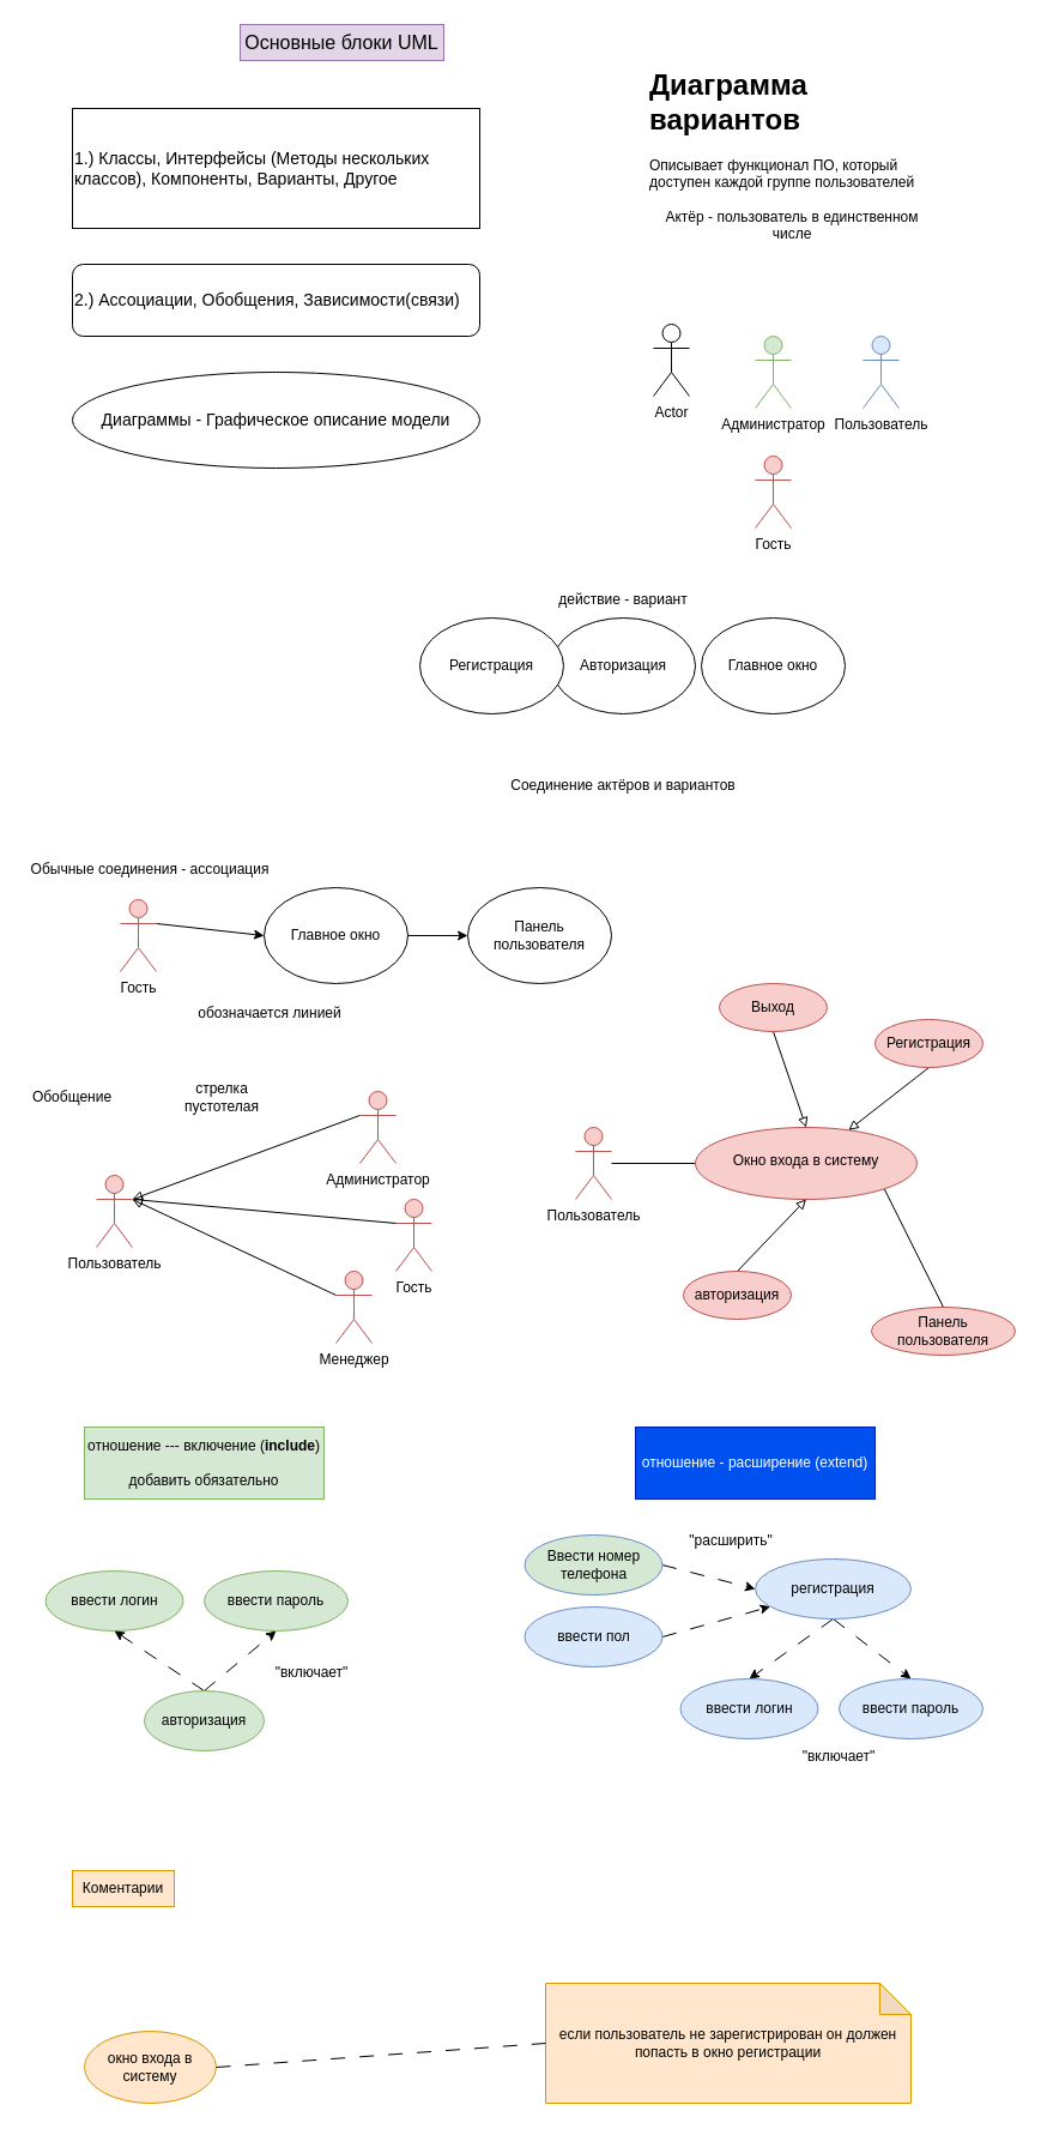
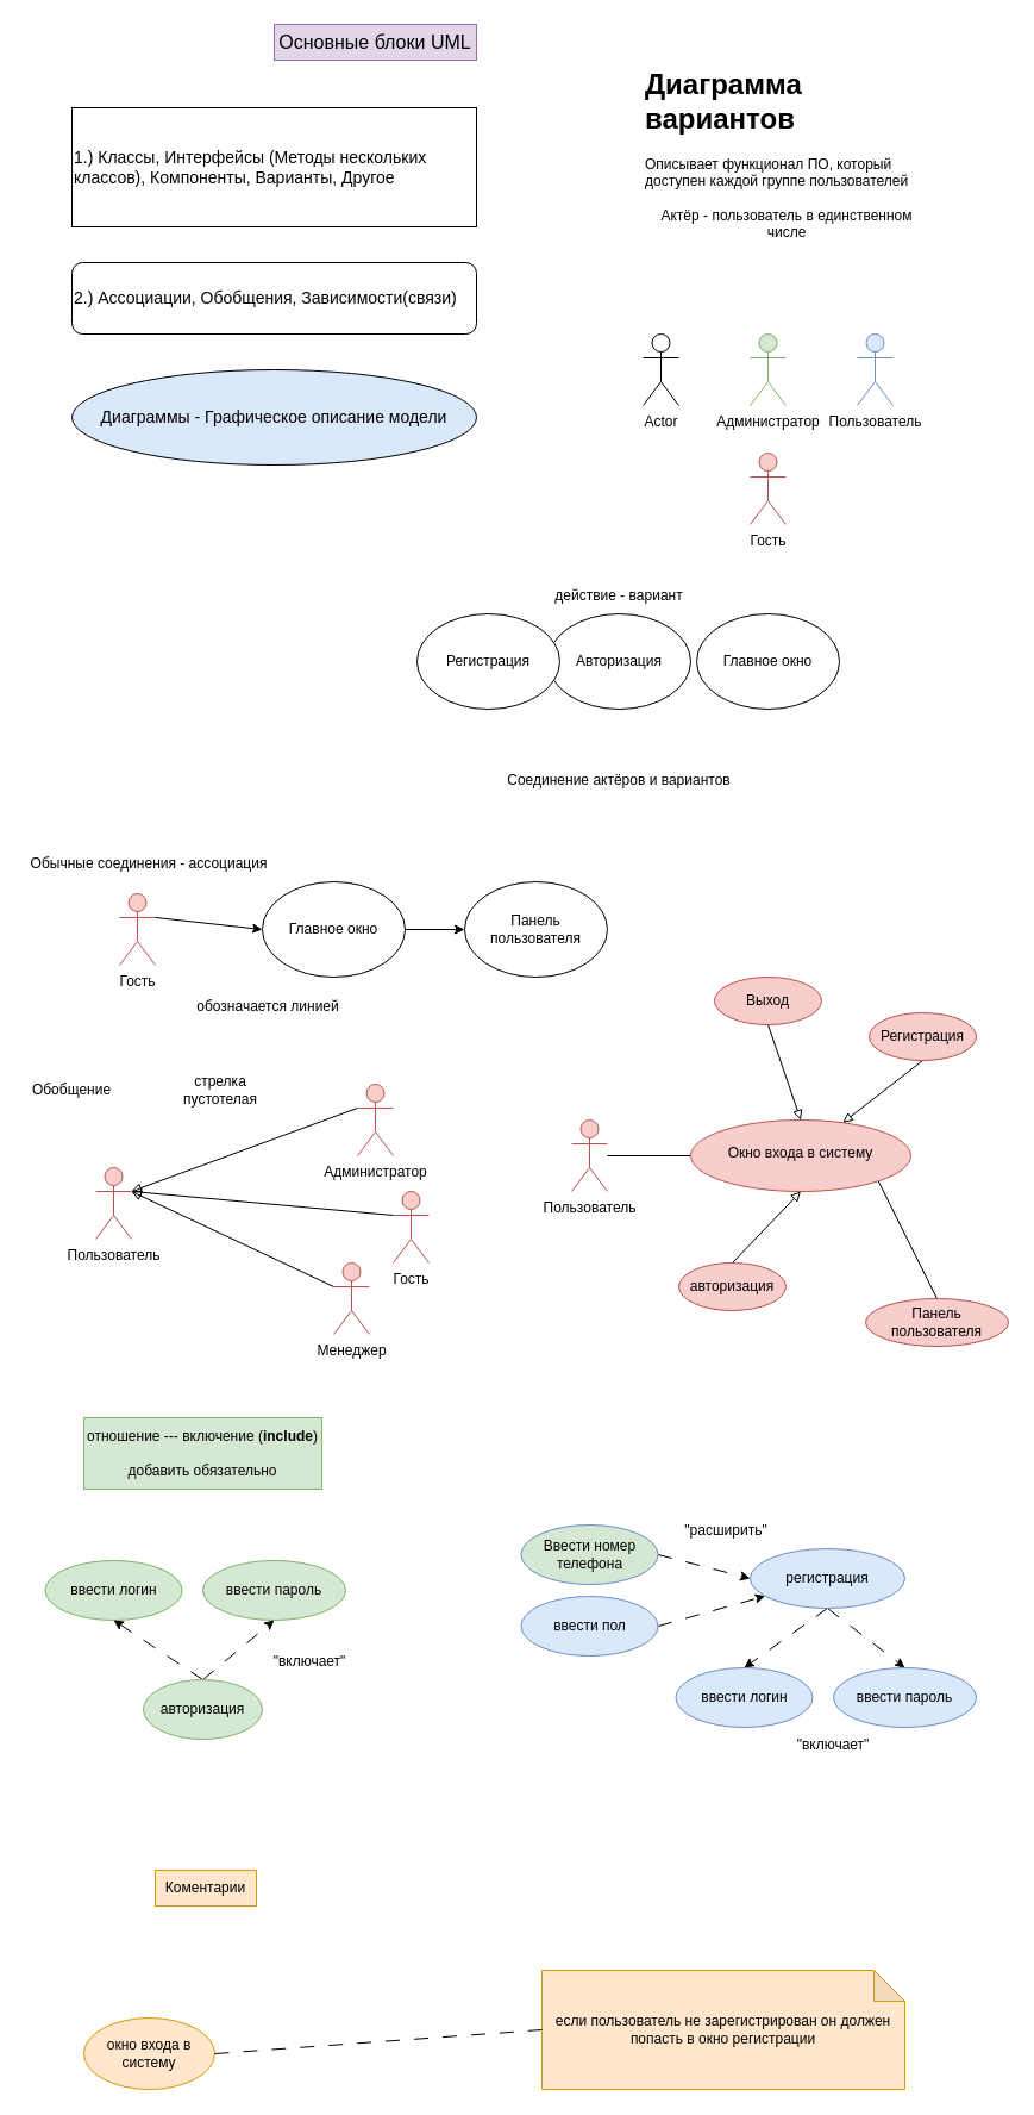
  <mxCell id="0" />
  <mxCell id="1" parent="0" />
- <mxCell id="2" value="Основные блоки UML" style="text;html=1;align=center;verticalAlign=middle;whiteSpace=wrap;rounded=0;fontSize=16;fillColor=#e1d5e7;strokeColor=#9673a6;" parent="1" vertex="1"><mxGeometry x="200" y="20" width="170" height="30" as="geometry" /></mxCell>
+ <mxCell id="2" value="Основные блоки UML" style="text;html=1;align=center;verticalAlign=middle;whiteSpace=wrap;rounded=0;fontSize=16;fillColor=#e1d5e7;strokeColor=#9673a6;" parent="1" vertex="1"><mxGeometry x="230" y="20" width="170" height="30" as="geometry" /></mxCell>
  <mxCell id="3" value="&lt;div style=&quot;&quot;&gt;&lt;span style=&quot;font-size: 14px; background-color: initial;&quot;&gt;1.) Классы,&amp;nbsp;&lt;/span&gt;&lt;span style=&quot;font-size: 14px; background-color: initial;&quot;&gt;Интерфейсы (Методы нескольких классов),&amp;nbsp;&lt;/span&gt;&lt;span style=&quot;font-size: 14px; background-color: initial;&quot;&gt;Компоненты,&amp;nbsp;&lt;/span&gt;&lt;span style=&quot;font-size: 14px; background-color: initial;&quot;&gt;Варианты,&lt;/span&gt;&lt;span style=&quot;font-size: 14px; background-color: initial;&quot;&gt;&amp;nbsp;Другое&lt;/span&gt;&lt;/div&gt;" style="rounded=0;whiteSpace=wrap;html=1;align=left;" parent="1" vertex="1"><mxGeometry x="60" y="90" width="340" height="100" as="geometry" /></mxCell>
  <mxCell id="4" value="&lt;div style=&quot;&quot;&gt;&lt;span style=&quot;font-size: 14px; background-color: initial;&quot;&gt;2.) Ассоциации,&amp;nbsp;&lt;/span&gt;&lt;font style=&quot;font-size: 14px; background-color: initial;&quot;&gt;Обобщения,&amp;nbsp;&lt;/font&gt;&lt;span style=&quot;font-size: 14px; background-color: initial;&quot;&gt;Зависимости(связи)&lt;/span&gt;&lt;/div&gt;" style="rounded=1;whiteSpace=wrap;html=1;align=left;" parent="1" vertex="1"><mxGeometry x="60" y="220" width="340" height="60" as="geometry" /></mxCell>
- <mxCell id="5" value="&lt;font style=&quot;font-size: 14px;&quot;&gt;Диаграммы - Графическое описание модели&lt;/font&gt;" style="ellipse;whiteSpace=wrap;html=1;align=center;" parent="1" vertex="1"><mxGeometry x="60" y="310" width="340" height="80" as="geometry" /></mxCell>
+ <mxCell id="5" value="&lt;font style=&quot;font-size: 14px;&quot;&gt;Диаграммы - Графическое описание модели&lt;/font&gt;" style="ellipse;whiteSpace=wrap;html=1;align=center;fillColor=#dae8fc;" parent="1" vertex="1"><mxGeometry x="60" y="310" width="340" height="80" as="geometry" /></mxCell>
  <mxCell id="6" value="&lt;h1 style=&quot;margin-top: 0px;&quot;&gt;Диаграмма вариантов&lt;/h1&gt;&lt;div&gt;Описывает функционал ПО, который доступен каждой группе пользователей&lt;/div&gt;&lt;div&gt;&lt;br&gt;&lt;/div&gt;&lt;div style=&quot;text-align: center;&quot;&gt;Актёр - пользователь в единственном числе&lt;br&gt;&lt;/div&gt;" style="text;html=1;whiteSpace=wrap;overflow=hidden;rounded=0;" parent="1" vertex="1"><mxGeometry x="540" y="50" width="240" height="180" as="geometry" /></mxCell>
- <mxCell id="7" value="Actor" style="shape=umlActor;verticalLabelPosition=bottom;verticalAlign=top;html=1;" parent="1" vertex="1"><mxGeometry x="545" y="270" width="30" height="60" as="geometry" /></mxCell>
+ <mxCell id="7" value="Actor" style="shape=umlActor;verticalLabelPosition=bottom;verticalAlign=top;html=1;" parent="1" vertex="1"><mxGeometry x="540" y="280" width="30" height="60" as="geometry" /></mxCell>
  <mxCell id="8" value="Гость" style="shape=umlActor;verticalLabelPosition=bottom;verticalAlign=top;html=1;fillColor=#f8cecc;strokeColor=#b85450;" parent="1" vertex="1"><mxGeometry x="630" y="380" width="30" height="60" as="geometry" /></mxCell>
  <mxCell id="9" value="Администратор" style="shape=umlActor;verticalLabelPosition=bottom;verticalAlign=top;html=1;fillColor=#d5e8d4;strokeColor=#82b366;" parent="1" vertex="1"><mxGeometry x="630" y="280" width="30" height="60" as="geometry" /></mxCell>
  <mxCell id="10" value="Пользователь" style="shape=umlActor;verticalLabelPosition=bottom;verticalAlign=top;html=1;fillColor=#dae8fc;strokeColor=#6c8ebf;" parent="1" vertex="1"><mxGeometry x="720" y="280" width="30" height="60" as="geometry" /></mxCell>
  <mxCell id="11" value="Главное окно" style="ellipse;whiteSpace=wrap;html=1;" parent="1" vertex="1"><mxGeometry x="585" y="515" width="120" height="80" as="geometry" /></mxCell>
  <mxCell id="12" value="действие - вариант" style="text;html=1;align=center;verticalAlign=middle;whiteSpace=wrap;rounded=0;" parent="1" vertex="1"><mxGeometry x="455" y="485" width="130" height="30" as="geometry" /></mxCell>
  <mxCell id="13" value="Авторизация" style="ellipse;whiteSpace=wrap;html=1;" parent="1" vertex="1"><mxGeometry x="460" y="515" width="120" height="80" as="geometry" /></mxCell>
  <mxCell id="14" value="Регистрация" style="ellipse;whiteSpace=wrap;html=1;" parent="1" vertex="1"><mxGeometry x="350" y="515" width="120" height="80" as="geometry" /></mxCell>
  <mxCell id="15" value="Соединение актёров и вариантов" style="text;html=1;align=center;verticalAlign=middle;whiteSpace=wrap;rounded=0;" parent="1" vertex="1"><mxGeometry x="415" y="640" width="210" height="30" as="geometry" /></mxCell>
  <mxCell id="16" style="rounded=0;orthogonalLoop=1;jettySize=auto;html=1;exitX=1;exitY=0.333;exitDx=0;exitDy=0;exitPerimeter=0;entryX=0;entryY=0.5;entryDx=0;entryDy=0;" edge="1" parent="1" source="17" target="19"><mxGeometry relative="1" as="geometry" /></mxCell>
  <mxCell id="17" value="Гость" style="shape=umlActor;verticalLabelPosition=bottom;verticalAlign=top;html=1;fillColor=#f8cecc;strokeColor=#b85450;" parent="1" vertex="1"><mxGeometry x="100" y="750" width="30" height="60" as="geometry" /></mxCell>
  <mxCell id="18" style="rounded=0;orthogonalLoop=1;jettySize=auto;html=1;exitX=1;exitY=0.5;exitDx=0;exitDy=0;entryX=0;entryY=0.5;entryDx=0;entryDy=0;" edge="1" parent="1" source="19" target="22"><mxGeometry relative="1" as="geometry" /></mxCell>
  <mxCell id="19" value="Главное окно" style="ellipse;whiteSpace=wrap;html=1;" parent="1" vertex="1"><mxGeometry x="220" y="740" width="120" height="80" as="geometry" /></mxCell>
  <mxCell id="20" value="Обычные соединения - ассоциация" style="text;html=1;align=center;verticalAlign=middle;whiteSpace=wrap;rounded=0;" parent="1" vertex="1"><mxGeometry y="710" width="210" height="30" as="geometry" x="20" /></mxCell>
  <mxCell id="21" value="обозначается линией" style="text;html=1;align=center;verticalAlign=middle;whiteSpace=wrap;rounded=0;" parent="1" vertex="1"><mxGeometry x="160" y="830" width="130" height="30" as="geometry" /></mxCell>
  <mxCell id="22" value="Панель пользователя" style="ellipse;whiteSpace=wrap;html=1;" vertex="1" parent="1"><mxGeometry x="390" y="740" width="120" height="80" as="geometry" /></mxCell>
  <mxCell id="23" value="Обобщение" style="text;html=1;align=center;verticalAlign=middle;whiteSpace=wrap;rounded=0;" vertex="1" parent="1"><mxGeometry y="900" width="80" height="30" as="geometry" x="20" /></mxCell>
  <mxCell id="24" value="Пользователь" style="shape=umlActor;verticalLabelPosition=bottom;verticalAlign=top;html=1;fillColor=#f8cecc;strokeColor=#b85450;" vertex="1" parent="1"><mxGeometry x="80" y="980" width="30" height="60" as="geometry" /></mxCell>
  <mxCell id="25" value="Администратор" style="shape=umlActor;verticalLabelPosition=bottom;verticalAlign=top;html=1;fillColor=#f8cecc;strokeColor=#b85450;" vertex="1" parent="1"><mxGeometry x="300" y="910" width="30" height="60" as="geometry" /></mxCell>
  <mxCell id="26" value="Гость" style="shape=umlActor;verticalLabelPosition=bottom;verticalAlign=top;html=1;fillColor=#f8cecc;strokeColor=#b85450;" vertex="1" parent="1"><mxGeometry x="330" y="1000" width="30" height="60" as="geometry" /></mxCell>
  <mxCell id="27" value="Менеджер" style="shape=umlActor;verticalLabelPosition=bottom;verticalAlign=top;html=1;fillColor=#f8cecc;strokeColor=#b85450;" vertex="1" parent="1"><mxGeometry x="280" y="1060" width="30" height="60" as="geometry" /></mxCell>
  <mxCell id="28" style="rounded=0;orthogonalLoop=1;jettySize=auto;html=1;exitX=1;exitY=0.333;exitDx=0;exitDy=0;exitPerimeter=0;entryX=0;entryY=0.333;entryDx=0;entryDy=0;entryPerimeter=0;endArrow=none;endFill=0;startArrow=block;startFill=0;" edge="1" parent="1" source="24" target="25"><mxGeometry relative="1" as="geometry" /></mxCell>
  <mxCell id="29" style="rounded=0;orthogonalLoop=1;jettySize=auto;html=1;exitX=1;exitY=0.333;exitDx=0;exitDy=0;exitPerimeter=0;entryX=0;entryY=0.333;entryDx=0;entryDy=0;entryPerimeter=0;endArrow=none;endFill=0;startArrow=block;startFill=0;" edge="1" parent="1" source="24" target="26"><mxGeometry relative="1" as="geometry" /></mxCell>
  <mxCell id="30" style="rounded=0;orthogonalLoop=1;jettySize=auto;html=1;exitX=1;exitY=0.333;exitDx=0;exitDy=0;exitPerimeter=0;entryX=0;entryY=0.333;entryDx=0;entryDy=0;entryPerimeter=0;endArrow=none;endFill=0;startArrow=block;startFill=0;" edge="1" parent="1" source="24" target="27"><mxGeometry relative="1" as="geometry" /></mxCell>
  <mxCell id="31" value="" style="rounded=0;orthogonalLoop=1;jettySize=auto;html=1;endArrow=none;endFill=0;" edge="1" parent="1" source="32" target="34"><mxGeometry relative="1" as="geometry" /></mxCell>
  <mxCell id="32" value="Пользователь" style="shape=umlActor;verticalLabelPosition=bottom;verticalAlign=top;html=1;fillColor=#f8cecc;strokeColor=#b85450;" vertex="1" parent="1"><mxGeometry x="480" y="940" width="30" height="60" as="geometry" /></mxCell>
  <mxCell id="33" style="rounded=0;orthogonalLoop=1;jettySize=auto;html=1;exitX=1;exitY=1;exitDx=0;exitDy=0;entryX=0.5;entryY=0;entryDx=0;entryDy=0;endArrow=none;endFill=0;" edge="1" parent="1" source="34" target="42"><mxGeometry relative="1" as="geometry" /></mxCell>
  <mxCell id="34" value="&lt;div&gt;&lt;br&gt;&lt;/div&gt;Окно входа в систему" style="ellipse;whiteSpace=wrap;html=1;verticalAlign=top;fillColor=#f8cecc;strokeColor=#b85450;" vertex="1" parent="1"><mxGeometry x="580" y="940" width="185" height="60" as="geometry" /></mxCell>
  <mxCell id="35" style="rounded=0;orthogonalLoop=1;jettySize=auto;html=1;exitX=0.5;exitY=0;exitDx=0;exitDy=0;entryX=0.5;entryY=1;entryDx=0;entryDy=0;endArrow=block;endFill=0;" edge="1" parent="1" source="36" target="34"><mxGeometry relative="1" as="geometry" /></mxCell>
  <mxCell id="36" value="авторизация" style="ellipse;whiteSpace=wrap;html=1;fillColor=#f8cecc;strokeColor=#b85450;" vertex="1" parent="1"><mxGeometry x="570" y="1060" width="90" height="40" as="geometry" /></mxCell>
  <mxCell id="37" style="rounded=0;orthogonalLoop=1;jettySize=auto;html=1;exitX=0.5;exitY=1;exitDx=0;exitDy=0;endArrow=block;endFill=0;" edge="1" parent="1" source="38" target="34"><mxGeometry relative="1" as="geometry" /></mxCell>
  <mxCell id="38" value="Регистрация" style="ellipse;whiteSpace=wrap;html=1;fillColor=#f8cecc;strokeColor=#b85450;" vertex="1" parent="1"><mxGeometry x="730" y="850" width="90" height="40" as="geometry" /></mxCell>
  <mxCell id="39" style="rounded=0;orthogonalLoop=1;jettySize=auto;html=1;exitX=0.5;exitY=1;exitDx=0;exitDy=0;entryX=0.5;entryY=0;entryDx=0;entryDy=0;endArrow=block;endFill=0;" edge="1" parent="1" source="40" target="34"><mxGeometry relative="1" as="geometry" /></mxCell>
  <mxCell id="40" value="Выход" style="ellipse;whiteSpace=wrap;html=1;fillColor=#f8cecc;strokeColor=#b85450;" vertex="1" parent="1"><mxGeometry x="600" y="820" width="90" height="40" as="geometry" /></mxCell>
  <mxCell id="41" value="стрелка пустотелая" style="text;html=1;align=center;verticalAlign=middle;whiteSpace=wrap;rounded=0;" vertex="1" parent="1"><mxGeometry x="140" y="900" width="90" height="30" as="geometry" /></mxCell>
  <mxCell id="42" value="Панель пользователя" style="ellipse;whiteSpace=wrap;html=1;fillColor=#f8cecc;strokeColor=#b85450;" vertex="1" parent="1"><mxGeometry x="727" y="1090" width="120" height="40" as="geometry" /></mxCell>
  <mxCell id="43" value="отношение --- включение (&lt;b&gt;include&lt;/b&gt;)&lt;div&gt;&lt;br&gt;&lt;div&gt;добавить обязательно&lt;/div&gt;&lt;/div&gt;" style="rounded=0;whiteSpace=wrap;html=1;fillColor=#d5e8d4;strokeColor=#82b366;" vertex="1" parent="1"><mxGeometry x="70" y="1190" width="200" height="60" as="geometry" /></mxCell>
  <mxCell id="44" value="ввести логин" style="ellipse;whiteSpace=wrap;html=1;fillColor=#d5e8d4;strokeColor=#82b366;" vertex="1" parent="1"><mxGeometry x="37.5" y="1310" width="115" height="50" as="geometry" /></mxCell>
  <mxCell id="45" value="ввести пароль" style="ellipse;whiteSpace=wrap;html=1;fillColor=#d5e8d4;strokeColor=#82b366;" vertex="1" parent="1"><mxGeometry x="170" y="1310" width="120" height="50" as="geometry" /></mxCell>
  <mxCell id="46" style="rounded=0;orthogonalLoop=1;jettySize=auto;html=1;exitX=0.5;exitY=0;exitDx=0;exitDy=0;entryX=0.5;entryY=1;entryDx=0;entryDy=0;dashed=1;dashPattern=12 12;" edge="1" parent="1" source="48" target="44"><mxGeometry relative="1" as="geometry" /></mxCell>
  <mxCell id="47" style="rounded=0;orthogonalLoop=1;jettySize=auto;html=1;exitX=0.5;exitY=0;exitDx=0;exitDy=0;entryX=0.5;entryY=1;entryDx=0;entryDy=0;dashed=1;dashPattern=12 12;" edge="1" parent="1" source="48" target="45"><mxGeometry relative="1" as="geometry" /></mxCell>
  <mxCell id="48" value="авторизация" style="ellipse;whiteSpace=wrap;html=1;fillColor=#d5e8d4;strokeColor=#82b366;" vertex="1" parent="1"><mxGeometry x="120" y="1410" width="100" height="50" as="geometry" /></mxCell>
  <mxCell id="49" value="&quot;включает&quot;" style="text;html=1;align=center;verticalAlign=middle;whiteSpace=wrap;rounded=0;" vertex="1" parent="1"><mxGeometry x="230" y="1380" width="60" height="30" as="geometry" /></mxCell>
- <mxCell id="50" value="отношение - расширение (extend)" style="rounded=0;whiteSpace=wrap;html=1;fillColor=#0050ef;strokeColor=#001DBC;fontColor=#ffffff;" vertex="1" parent="1"><mxGeometry x="530" y="1190" width="200" height="60" as="geometry" /></mxCell>
  <mxCell id="51" style="rounded=0;orthogonalLoop=1;jettySize=auto;html=1;exitX=0.5;exitY=1;exitDx=0;exitDy=0;entryX=0.5;entryY=0;entryDx=0;entryDy=0;dashed=1;dashPattern=12 12;" edge="1" parent="1" source="53" target="54"><mxGeometry relative="1" as="geometry" /></mxCell>
  <mxCell id="52" style="rounded=0;orthogonalLoop=1;jettySize=auto;html=1;exitX=0.5;exitY=1;exitDx=0;exitDy=0;entryX=0.5;entryY=0;entryDx=0;entryDy=0;dashed=1;dashPattern=12 12;" edge="1" parent="1" source="53" target="55"><mxGeometry relative="1" as="geometry" /></mxCell>
  <mxCell id="53" value="регистрация" style="ellipse;whiteSpace=wrap;html=1;fillColor=#dae8fc;strokeColor=#6c8ebf;" vertex="1" parent="1"><mxGeometry x="630" y="1300" width="130" height="50" as="geometry" /></mxCell>
  <mxCell id="54" value="ввести логин" style="ellipse;whiteSpace=wrap;html=1;fillColor=#dae8fc;strokeColor=#6c8ebf;" vertex="1" parent="1"><mxGeometry x="567.5" y="1400" width="115" height="50" as="geometry" /></mxCell>
  <mxCell id="55" value="ввести пароль" style="ellipse;whiteSpace=wrap;html=1;fillColor=#dae8fc;strokeColor=#6c8ebf;" vertex="1" parent="1"><mxGeometry x="700" y="1400" width="120" height="50" as="geometry" /></mxCell>
  <mxCell id="56" style="rounded=0;orthogonalLoop=1;jettySize=auto;html=1;exitX=1;exitY=0.5;exitDx=0;exitDy=0;entryX=0;entryY=0.5;entryDx=0;entryDy=0;dashed=1;dashPattern=12 12;" edge="1" parent="1" source="57" target="53"><mxGeometry relative="1" as="geometry" /></mxCell>
  <mxCell id="57" value="Ввести номер телефона" style="ellipse;whiteSpace=wrap;html=1;fillColor=#d5e8d4;strokeColor=#6c8ebf;" vertex="1" parent="1"><mxGeometry x="437.5" y="1280" width="115" height="50" as="geometry" /></mxCell>
  <mxCell id="58" style="rounded=0;orthogonalLoop=1;jettySize=auto;html=1;exitX=1;exitY=0.5;exitDx=0;exitDy=0;dashed=1;dashPattern=12 12;" edge="1" parent="1" source="59" target="53"><mxGeometry relative="1" as="geometry" /></mxCell>
  <mxCell id="59" value="ввести пол" style="ellipse;whiteSpace=wrap;html=1;fillColor=#dae8fc;strokeColor=#6c8ebf;" vertex="1" parent="1"><mxGeometry x="437.5" y="1340" width="115" height="50" as="geometry" /></mxCell>
  <mxCell id="60" value="&quot;включает&quot;" style="text;html=1;align=center;verticalAlign=middle;whiteSpace=wrap;rounded=0;" vertex="1" parent="1"><mxGeometry x="670" y="1450" width="60" height="30" as="geometry" /></mxCell>
  <mxCell id="61" value="&quot;расширить&quot;" style="text;html=1;align=center;verticalAlign=middle;whiteSpace=wrap;rounded=0;" vertex="1" parent="1"><mxGeometry x="570" y="1270" width="80" height="30" as="geometry" /></mxCell>
  <mxCell id="62" value="окно входа в систему" style="ellipse;whiteSpace=wrap;html=1;fillColor=#ffe6cc;strokeColor=#d79b00;" vertex="1" parent="1"><mxGeometry x="70" y="1694" width="110" height="60" as="geometry" /></mxCell>
- <mxCell id="63" value="Коментарии" style="text;html=1;align=center;verticalAlign=middle;whiteSpace=wrap;rounded=0;fillColor=#ffe6cc;strokeColor=#d79b00;" vertex="1" parent="1"><mxGeometry x="60" y="1560" width="85" height="30" as="geometry" /></mxCell>
+ <mxCell id="63" value="Коментарии" style="text;html=1;align=center;verticalAlign=middle;whiteSpace=wrap;rounded=0;fillColor=#ffe6cc;strokeColor=#d79b00;" vertex="1" parent="1"><mxGeometry x="130" y="1570" width="85" height="30" as="geometry" /></mxCell>
  <mxCell id="64" value="если пользователь не зарегистрирован он должен попасть в окно регистрации" style="shape=note;whiteSpace=wrap;html=1;backgroundOutline=1;darkOpacity=0.05;size=26;fillColor=#ffe6cc;strokeColor=#d79b00;" vertex="1" parent="1"><mxGeometry x="455" y="1654" width="305" height="100" as="geometry" /></mxCell>
  <mxCell id="65" style="rounded=0;orthogonalLoop=1;jettySize=auto;html=1;exitX=1;exitY=0.5;exitDx=0;exitDy=0;entryX=0;entryY=0.5;entryDx=0;entryDy=0;entryPerimeter=0;dashed=1;dashPattern=12 12;endArrow=none;endFill=0;" edge="1" parent="1" source="62" target="64"><mxGeometry relative="1" as="geometry" /></mxCell>
